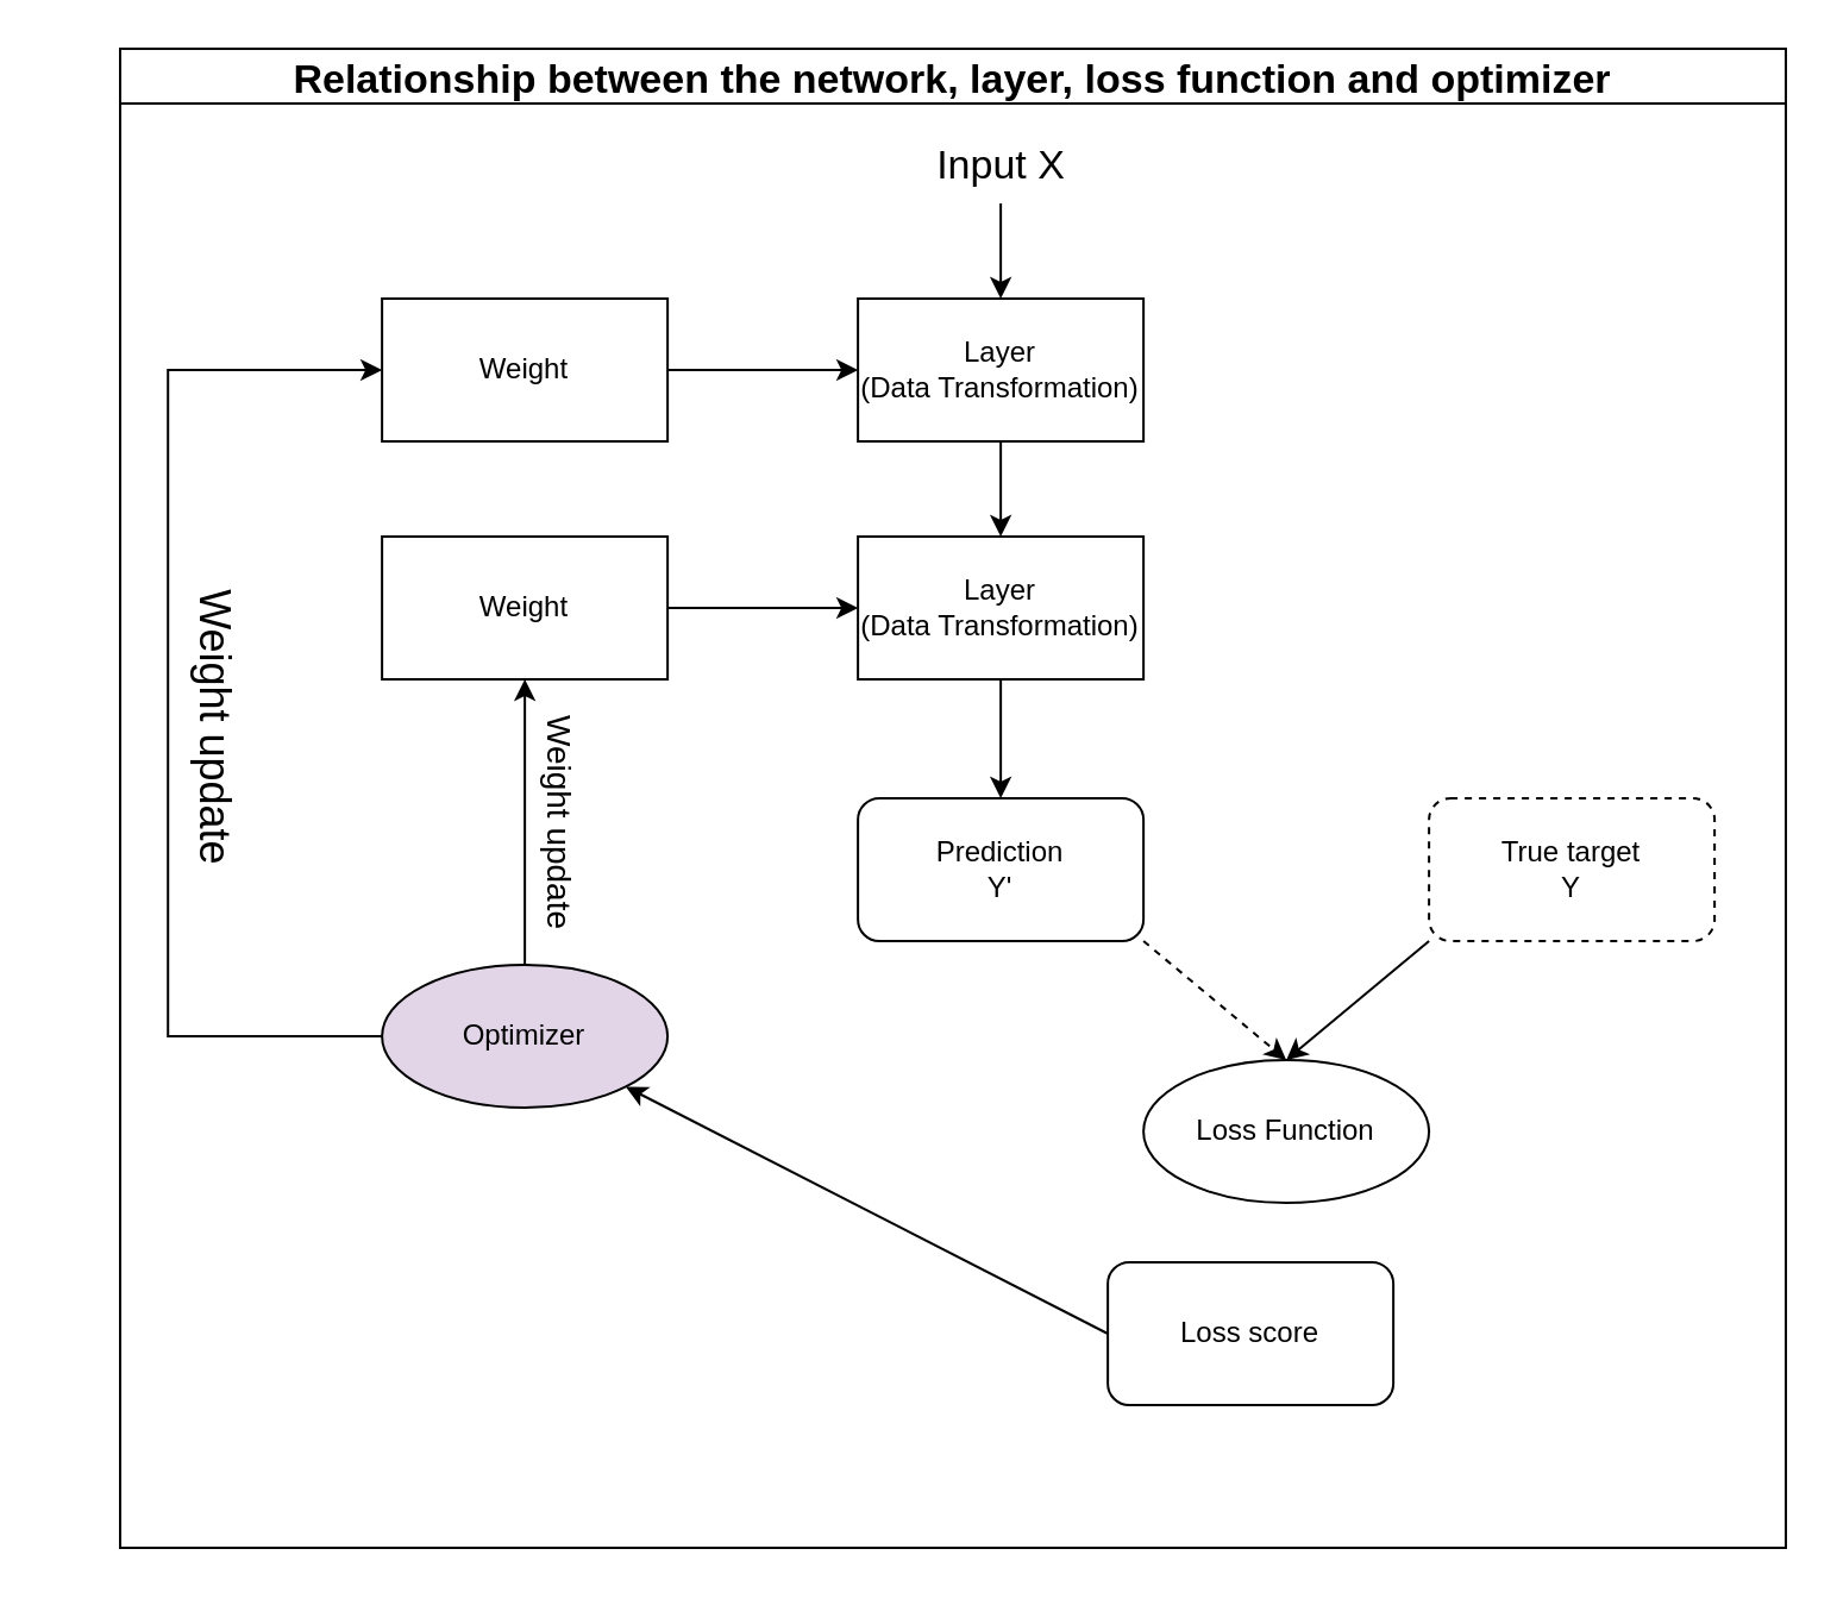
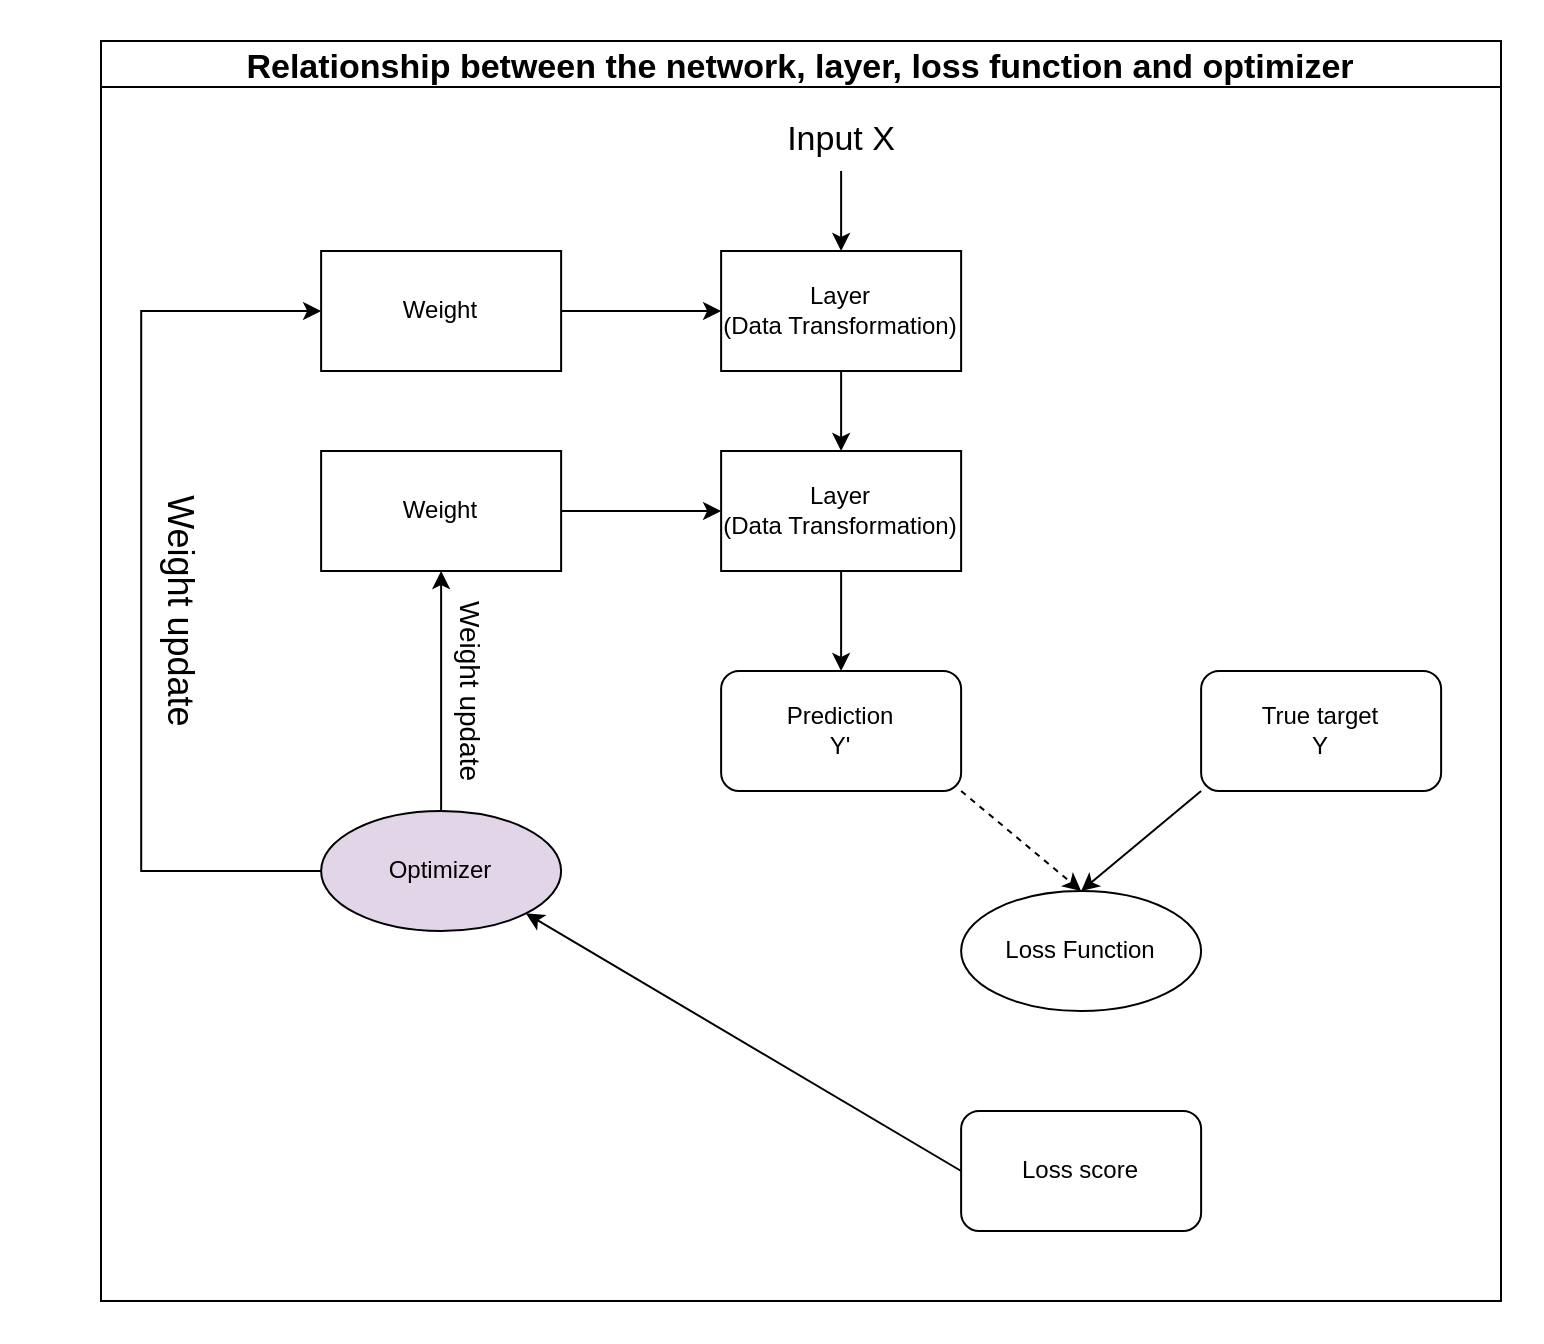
  <mxCell id="0" />
  <mxCell id="1" parent="0" />
  <mxCell id="2" value="Relationship between the network, layer, loss function and optimizer" style="swimlane;fontSize=17;" parent="1" vertex="1"><mxGeometry x="50" y="20" width="700" height="630" as="geometry" /></mxCell>
  <mxCell id="3" value="&lt;font style=&quot;font-size: 17px;&quot;&gt;Input X&lt;/font&gt;" style="text;html=1;align=center;verticalAlign=middle;resizable=0;points=[];autosize=1;strokeColor=none;fillColor=none;" parent="2" vertex="1"><mxGeometry x="330.06" y="35" width="80" height="30" as="geometry" /></mxCell>
  <mxCell id="4" value="Layer&lt;br&gt;(Data Transformation)" style="whiteSpace=wrap;html=1;" parent="2" vertex="1"><mxGeometry x="310.06" y="105" width="120" height="60" as="geometry" /></mxCell>
  <mxCell id="5" style="edgeStyle=orthogonalEdgeStyle;rounded=0;orthogonalLoop=1;jettySize=auto;html=1;entryX=0.5;entryY=0;entryDx=0;entryDy=0;fontSize=17;" parent="2" source="3" target="4" edge="1"><mxGeometry relative="1" as="geometry" /></mxCell>
  <mxCell id="6" value="Layer&lt;br&gt;(Data Transformation)" style="whiteSpace=wrap;html=1;" parent="2" vertex="1"><mxGeometry x="310.06" y="205" width="120" height="60" as="geometry" /></mxCell>
  <mxCell id="7" style="edgeStyle=orthogonalEdgeStyle;rounded=0;orthogonalLoop=1;jettySize=auto;html=1;exitX=0.5;exitY=1;exitDx=0;exitDy=0;entryX=0.5;entryY=0;entryDx=0;entryDy=0;" parent="2" source="4" target="6" edge="1"><mxGeometry relative="1" as="geometry" /></mxCell>
  <mxCell id="8" value="Prediction&lt;br&gt;Y'" style="rounded=1;whiteSpace=wrap;html=1;" parent="2" vertex="1"><mxGeometry x="310.06" y="315" width="120" height="60" as="geometry" /></mxCell>
  <mxCell id="9" style="edgeStyle=orthogonalEdgeStyle;rounded=0;orthogonalLoop=1;jettySize=auto;html=1;exitX=0.5;exitY=1;exitDx=0;exitDy=0;entryX=0.5;entryY=0;entryDx=0;entryDy=0;" parent="2" source="6" target="8" edge="1"><mxGeometry relative="1" as="geometry" /></mxCell>
- <mxCell id="10" value="True target&lt;br&gt;Y" style="rounded=1;whiteSpace=wrap;html=1;dashed=1;" parent="2" vertex="1"><mxGeometry x="550.06" y="315" width="120" height="60" as="geometry" /></mxCell>
+ <mxCell id="10" value="True target&lt;br&gt;Y" style="rounded=1;whiteSpace=wrap;html=1;" parent="2" vertex="1"><mxGeometry x="550.06" y="315" width="120" height="60" as="geometry" /></mxCell>
  <mxCell id="11" value="Loss Function&lt;br&gt;" style="ellipse;whiteSpace=wrap;html=1;" parent="2" vertex="1"><mxGeometry x="430.06" y="425" width="120" height="60" as="geometry" /></mxCell>
- <mxCell id="12" value="Loss score" style="rounded=1;whiteSpace=wrap;html=1;" parent="2" vertex="1"><mxGeometry x="415.06" y="510" width="120" height="60" as="geometry" /></mxCell>
+ <mxCell id="12" value="Loss score" style="rounded=1;whiteSpace=wrap;html=1;" parent="2" vertex="1"><mxGeometry x="430.06" y="535" width="120" height="60" as="geometry" /></mxCell>
  <mxCell id="13" value="Optimizer&lt;br&gt;" style="ellipse;whiteSpace=wrap;html=1;fillColor=#e1d5e7;" parent="2" vertex="1"><mxGeometry x="110.06" y="385" width="120" height="60" as="geometry" /></mxCell>
  <mxCell id="14" style="edgeStyle=orthogonalEdgeStyle;rounded=0;orthogonalLoop=1;jettySize=auto;html=1;entryX=0;entryY=0.5;entryDx=0;entryDy=0;" parent="2" source="15" target="4" edge="1"><mxGeometry relative="1" as="geometry" /></mxCell>
  <mxCell id="15" value="Weight" style="whiteSpace=wrap;html=1;" parent="2" vertex="1"><mxGeometry x="110.06" y="105" width="120" height="60" as="geometry" /></mxCell>
  <mxCell id="16" style="edgeStyle=orthogonalEdgeStyle;rounded=0;orthogonalLoop=1;jettySize=auto;html=1;exitX=1;exitY=0.5;exitDx=0;exitDy=0;" parent="2" source="17" target="6" edge="1"><mxGeometry relative="1" as="geometry" /></mxCell>
  <mxCell id="17" value="Weight" style="whiteSpace=wrap;html=1;" parent="2" vertex="1"><mxGeometry x="110.06" y="205" width="120" height="60" as="geometry" /></mxCell>
  <mxCell id="18" value="" style="endArrow=classic;html=1;rounded=0;fontSize=17;entryX=0.5;entryY=0;entryDx=0;entryDy=0;exitX=1;exitY=1;exitDx=0;exitDy=0;dashed=1;" parent="2" source="8" target="11" edge="1"><mxGeometry width="50" height="50" relative="1" as="geometry"><mxPoint x="360.06" y="445" as="sourcePoint" /><mxPoint x="410.06" y="395" as="targetPoint" /></mxGeometry></mxCell>
  <mxCell id="19" style="edgeStyle=orthogonalEdgeStyle;rounded=0;orthogonalLoop=1;jettySize=auto;html=1;exitX=0;exitY=0.5;exitDx=0;exitDy=0;entryX=0;entryY=0.5;entryDx=0;entryDy=0;" parent="2" source="13" target="15" edge="1"><mxGeometry relative="1" as="geometry"><Array as="points"><mxPoint x="20.06" y="415" /><mxPoint x="20.06" y="135" /></Array></mxGeometry></mxCell>
  <mxCell id="20" value="" style="endArrow=classic;html=1;rounded=0;fontSize=17;entryX=0.5;entryY=0;entryDx=0;entryDy=0;exitX=0;exitY=1;exitDx=0;exitDy=0;" parent="2" source="10" target="11" edge="1"><mxGeometry width="50" height="50" relative="1" as="geometry"><mxPoint x="460.06" y="355" as="sourcePoint" /><mxPoint x="510.06" y="305" as="targetPoint" /></mxGeometry></mxCell>
  <mxCell id="21" style="edgeStyle=orthogonalEdgeStyle;rounded=0;orthogonalLoop=1;jettySize=auto;html=1;entryX=0.5;entryY=1;entryDx=0;entryDy=0;" parent="2" source="13" target="17" edge="1"><mxGeometry relative="1" as="geometry" /></mxCell>
  <mxCell id="22" value="" style="endArrow=classic;html=1;rounded=0;fontSize=17;entryX=1;entryY=1;entryDx=0;entryDy=0;exitX=0;exitY=0.5;exitDx=0;exitDy=0;" parent="2" source="12" target="13" edge="1"><mxGeometry width="50" height="50" relative="1" as="geometry"><mxPoint x="270.06" y="515" as="sourcePoint" /><mxPoint x="320.06" y="465" as="targetPoint" /></mxGeometry></mxCell>
  <mxCell id="23" value="&lt;font style=&quot;font-size: 14px;&quot;&gt;Weight update&lt;/font&gt;" style="text;html=1;align=center;verticalAlign=middle;resizable=0;points=[];autosize=1;strokeColor=none;fillColor=none;fontSize=17;rotation=90;" parent="2" vertex="1"><mxGeometry x="130" y="310" width="110" height="30" as="geometry" /></mxCell>
  <mxCell id="24" value="&lt;font style=&quot;font-size: 18px;&quot;&gt;Weight update&lt;/font&gt;" style="text;html=1;align=center;verticalAlign=middle;resizable=0;points=[];autosize=1;strokeColor=none;fillColor=none;fontSize=17;rotation=90;" parent="2" vertex="1"><mxGeometry x="-29.94" y="265" width="140" height="40" as="geometry" /></mxCell>
